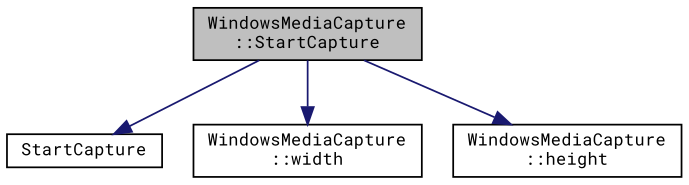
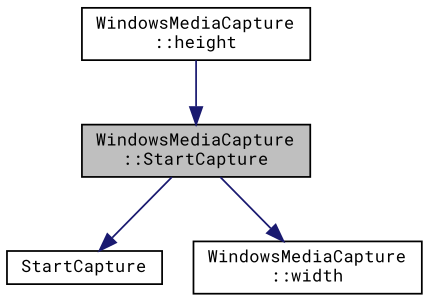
  digraph {
    fontname="Roboto Mono"
    rankdir=TB
    node [color=black fillcolor=white fontname="Roboto Mono" fontsize=10 shape=record style=filled]
    edge [color=midnightblue fontname="Roboto Mono" fontsize=10 labelfontname=Helvetica labelfontsize=10 style=solid]
    n1 [fillcolor=grey75 fontcolor=black height=0.2 label="WindowsMediaCapture\l::StartCapture" width=0.4]
    n2 [height=0.2 label=StartCapture width=0.4]
    n3 [height=0.2 label="WindowsMediaCapture\l::width" width=0.4]
    n4 [height=0.2 label="WindowsMediaCapture\l::height" width=0.4]
    n1 -> n2
    n1 -> n3
-   n1 -> n4
+   n4 -> n1
  }
